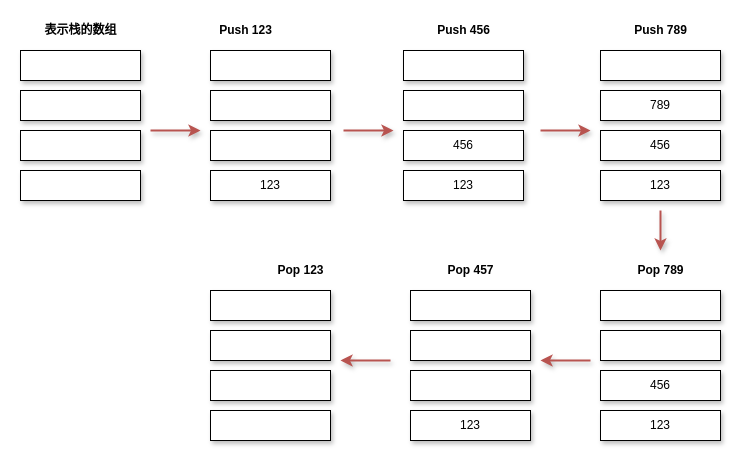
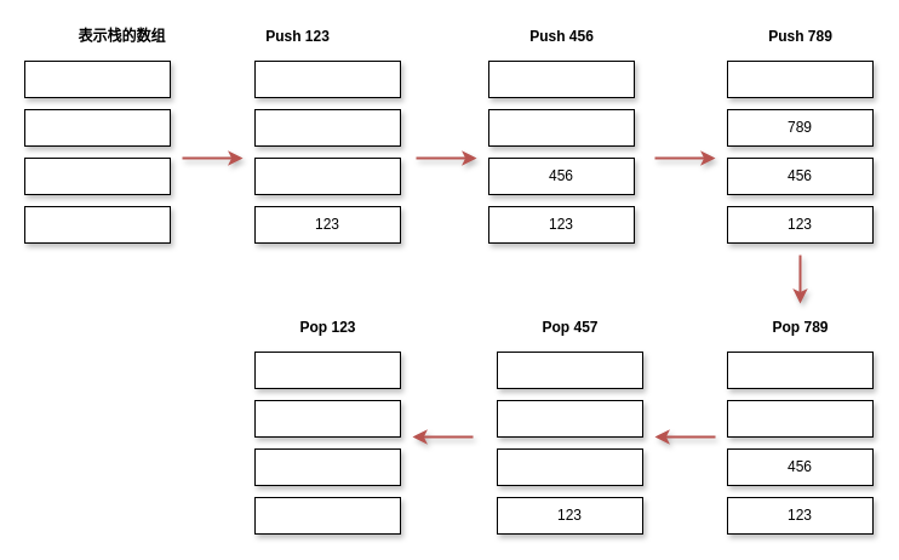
  <mxCell id="0" />
  <mxCell id="1" parent="0" />
  <mxCell id="2" value="" style="rounded=0;whiteSpace=wrap;html=1;shadow=1;" vertex="1" parent="1"><mxGeometry x="20" y="50" width="120" height="30" as="geometry" /></mxCell>
- <mxCell id="3" value="表示栈的数组" style="text;html=1;align=center;verticalAlign=middle;resizable=0;points=[];autosize=1;fontStyle=1;shadow=1;" vertex="1" parent="1"><mxGeometry x="35" y="20" width="90" height="20" as="geometry" /></mxCell>
+ <mxCell id="3" value="表示栈的数组" style="text;html=1;align=center;verticalAlign=middle;resizable=0;points=[];autosize=1;fontStyle=1;shadow=1;" vertex="1" parent="1"><mxGeometry x="55" y="20" width="90" height="20" as="geometry" /></mxCell>
  <mxCell id="4" value="" style="rounded=0;whiteSpace=wrap;html=1;shadow=1;" vertex="1" parent="1"><mxGeometry x="20" y="90" width="120" height="30" as="geometry" /></mxCell>
  <mxCell id="5" value="" style="rounded=0;whiteSpace=wrap;html=1;shadow=1;" vertex="1" parent="1"><mxGeometry x="20" y="130" width="120" height="30" as="geometry" /></mxCell>
  <mxCell id="6" value="" style="rounded=0;whiteSpace=wrap;html=1;shadow=1;" vertex="1" parent="1"><mxGeometry x="20" y="170" width="120" height="30" as="geometry" /></mxCell>
  <mxCell id="7" value="" style="rounded=0;whiteSpace=wrap;html=1;shadow=1;" vertex="1" parent="1"><mxGeometry x="210" y="50" width="120" height="30" as="geometry" /></mxCell>
  <mxCell id="8" value="Push 123" style="text;html=1;align=center;verticalAlign=middle;resizable=0;points=[];autosize=1;fontStyle=1;shadow=1;" vertex="1" parent="1"><mxGeometry x="210" y="20" width="70" height="20" as="geometry" /></mxCell>
  <mxCell id="9" value="" style="rounded=0;whiteSpace=wrap;html=1;shadow=1;" vertex="1" parent="1"><mxGeometry x="210" y="90" width="120" height="30" as="geometry" /></mxCell>
  <mxCell id="10" value="" style="rounded=0;whiteSpace=wrap;html=1;shadow=1;" vertex="1" parent="1"><mxGeometry x="210" y="130" width="120" height="30" as="geometry" /></mxCell>
  <mxCell id="11" value="123" style="rounded=0;whiteSpace=wrap;html=1;shadow=1;" vertex="1" parent="1"><mxGeometry x="210" y="170" width="120" height="30" as="geometry" /></mxCell>
  <mxCell id="12" value="" style="endArrow=classic;html=1;fillColor=#f8cecc;strokeColor=#b85450;strokeWidth=2;shadow=1;" edge="1" parent="1"><mxGeometry width="50" height="50" relative="1" as="geometry"><mxPoint x="150" y="130" as="sourcePoint" /><mxPoint x="200" y="130" as="targetPoint" /></mxGeometry></mxCell>
  <mxCell id="13" value="" style="rounded=0;whiteSpace=wrap;html=1;shadow=1;" vertex="1" parent="1"><mxGeometry x="403" y="50" width="120" height="30" as="geometry" /></mxCell>
  <mxCell id="14" value="Push 456" style="text;html=1;align=center;verticalAlign=middle;resizable=0;points=[];autosize=1;fontStyle=1;shadow=1;" vertex="1" parent="1"><mxGeometry x="428" y="20" width="70" height="20" as="geometry" /></mxCell>
  <mxCell id="15" value="" style="rounded=0;whiteSpace=wrap;html=1;shadow=1;" vertex="1" parent="1"><mxGeometry x="403" y="90" width="120" height="30" as="geometry" /></mxCell>
  <mxCell id="16" value="456" style="rounded=0;whiteSpace=wrap;html=1;shadow=1;" vertex="1" parent="1"><mxGeometry x="403" y="130" width="120" height="30" as="geometry" /></mxCell>
  <mxCell id="17" value="123" style="rounded=0;whiteSpace=wrap;html=1;shadow=1;" vertex="1" parent="1"><mxGeometry x="403" y="170" width="120" height="30" as="geometry" /></mxCell>
  <mxCell id="18" value="" style="endArrow=classic;html=1;fillColor=#f8cecc;strokeColor=#b85450;strokeWidth=2;shadow=1;" edge="1" parent="1"><mxGeometry width="50" height="50" relative="1" as="geometry"><mxPoint x="343" y="130" as="sourcePoint" /><mxPoint x="393" y="130" as="targetPoint" /></mxGeometry></mxCell>
  <mxCell id="19" value="" style="rounded=0;whiteSpace=wrap;html=1;shadow=1;" vertex="1" parent="1"><mxGeometry x="600" y="50" width="120" height="30" as="geometry" /></mxCell>
  <mxCell id="20" value="Push 789" style="text;html=1;align=center;verticalAlign=middle;resizable=0;points=[];autosize=1;fontStyle=1;shadow=1;" vertex="1" parent="1"><mxGeometry x="625" y="20" width="70" height="20" as="geometry" /></mxCell>
  <mxCell id="21" value="789" style="rounded=0;whiteSpace=wrap;html=1;shadow=1;" vertex="1" parent="1"><mxGeometry x="600" y="90" width="120" height="30" as="geometry" /></mxCell>
  <mxCell id="22" value="456" style="rounded=0;whiteSpace=wrap;html=1;shadow=1;" vertex="1" parent="1"><mxGeometry x="600" y="130" width="120" height="30" as="geometry" /></mxCell>
  <mxCell id="23" value="123" style="rounded=0;whiteSpace=wrap;html=1;shadow=1;" vertex="1" parent="1"><mxGeometry x="600" y="170" width="120" height="30" as="geometry" /></mxCell>
  <mxCell id="24" value="" style="endArrow=classic;html=1;fillColor=#f8cecc;strokeColor=#b85450;strokeWidth=2;shadow=1;" edge="1" parent="1"><mxGeometry width="50" height="50" relative="1" as="geometry"><mxPoint x="540" y="130" as="sourcePoint" /><mxPoint x="590" y="130" as="targetPoint" /></mxGeometry></mxCell>
  <mxCell id="25" value="" style="endArrow=classic;html=1;fillColor=#f8cecc;strokeColor=#b85450;strokeWidth=2;shadow=1;" edge="1" parent="1"><mxGeometry width="50" height="50" relative="1" as="geometry"><mxPoint x="660" y="210" as="sourcePoint" /><mxPoint x="660" y="250" as="targetPoint" /></mxGeometry></mxCell>
  <mxCell id="26" value="" style="rounded=0;whiteSpace=wrap;html=1;shadow=1;" vertex="1" parent="1"><mxGeometry x="600" y="290" width="120" height="30" as="geometry" /></mxCell>
  <mxCell id="27" value="Pop 789" style="text;html=1;align=center;verticalAlign=middle;resizable=0;points=[];autosize=1;fontStyle=1;shadow=1;" vertex="1" parent="1"><mxGeometry x="630" y="260" width="60" height="20" as="geometry" /></mxCell>
  <mxCell id="28" value="" style="rounded=0;whiteSpace=wrap;html=1;shadow=1;" vertex="1" parent="1"><mxGeometry x="600" y="330" width="120" height="30" as="geometry" /></mxCell>
  <mxCell id="29" value="456" style="rounded=0;whiteSpace=wrap;html=1;shadow=1;" vertex="1" parent="1"><mxGeometry x="600" y="370" width="120" height="30" as="geometry" /></mxCell>
  <mxCell id="30" value="123" style="rounded=0;whiteSpace=wrap;html=1;shadow=1;" vertex="1" parent="1"><mxGeometry x="600" y="410" width="120" height="30" as="geometry" /></mxCell>
  <mxCell id="31" value="" style="endArrow=classic;html=1;fillColor=#f8cecc;strokeColor=#b85450;strokeWidth=2;shadow=1;" edge="1" parent="1"><mxGeometry width="50" height="50" relative="1" as="geometry"><mxPoint x="590" y="360" as="sourcePoint" /><mxPoint x="540" y="360" as="targetPoint" /></mxGeometry></mxCell>
  <mxCell id="32" value="" style="rounded=0;whiteSpace=wrap;html=1;shadow=1;" vertex="1" parent="1"><mxGeometry x="410" y="290" width="120" height="30" as="geometry" /></mxCell>
  <mxCell id="33" value="Pop 457" style="text;html=1;align=center;verticalAlign=middle;resizable=0;points=[];autosize=1;fontStyle=1;shadow=1;" vertex="1" parent="1"><mxGeometry x="440" y="260" width="60" height="20" as="geometry" /></mxCell>
  <mxCell id="34" value="" style="rounded=0;whiteSpace=wrap;html=1;shadow=1;" vertex="1" parent="1"><mxGeometry x="410" y="330" width="120" height="30" as="geometry" /></mxCell>
  <mxCell id="35" value="" style="rounded=0;whiteSpace=wrap;html=1;shadow=1;" vertex="1" parent="1"><mxGeometry x="410" y="370" width="120" height="30" as="geometry" /></mxCell>
  <mxCell id="36" value="123" style="rounded=0;whiteSpace=wrap;html=1;shadow=1;" vertex="1" parent="1"><mxGeometry x="410" y="410" width="120" height="30" as="geometry" /></mxCell>
  <mxCell id="37" value="" style="endArrow=classic;html=1;fillColor=#f8cecc;strokeColor=#b85450;strokeWidth=2;shadow=1;" edge="1" parent="1"><mxGeometry width="50" height="50" relative="1" as="geometry"><mxPoint x="390" y="360" as="sourcePoint" /><mxPoint x="340" y="360" as="targetPoint" /></mxGeometry></mxCell>
  <mxCell id="38" value="" style="rounded=0;whiteSpace=wrap;html=1;shadow=1;" vertex="1" parent="1"><mxGeometry x="210" y="290" width="120" height="30" as="geometry" /></mxCell>
- <mxCell id="39" value="Pop 123" style="text;html=1;align=center;verticalAlign=middle;resizable=0;points=[];autosize=1;fontStyle=1;shadow=1;" vertex="1" parent="1"><mxGeometry x="270" y="260" width="60" height="20" as="geometry" /></mxCell>
+ <mxCell id="39" value="Pop 123" style="text;html=1;align=center;verticalAlign=middle;resizable=0;points=[];autosize=1;fontStyle=1;shadow=1;" vertex="1" parent="1"><mxGeometry x="240" y="260" width="60" height="20" as="geometry" /></mxCell>
  <mxCell id="40" value="" style="rounded=0;whiteSpace=wrap;html=1;shadow=1;" vertex="1" parent="1"><mxGeometry x="210" y="330" width="120" height="30" as="geometry" /></mxCell>
  <mxCell id="41" value="" style="rounded=0;whiteSpace=wrap;html=1;shadow=1;" vertex="1" parent="1"><mxGeometry x="210" y="370" width="120" height="30" as="geometry" /></mxCell>
  <mxCell id="42" value="" style="rounded=0;whiteSpace=wrap;html=1;shadow=1;" vertex="1" parent="1"><mxGeometry x="210" y="410" width="120" height="30" as="geometry" /></mxCell>
